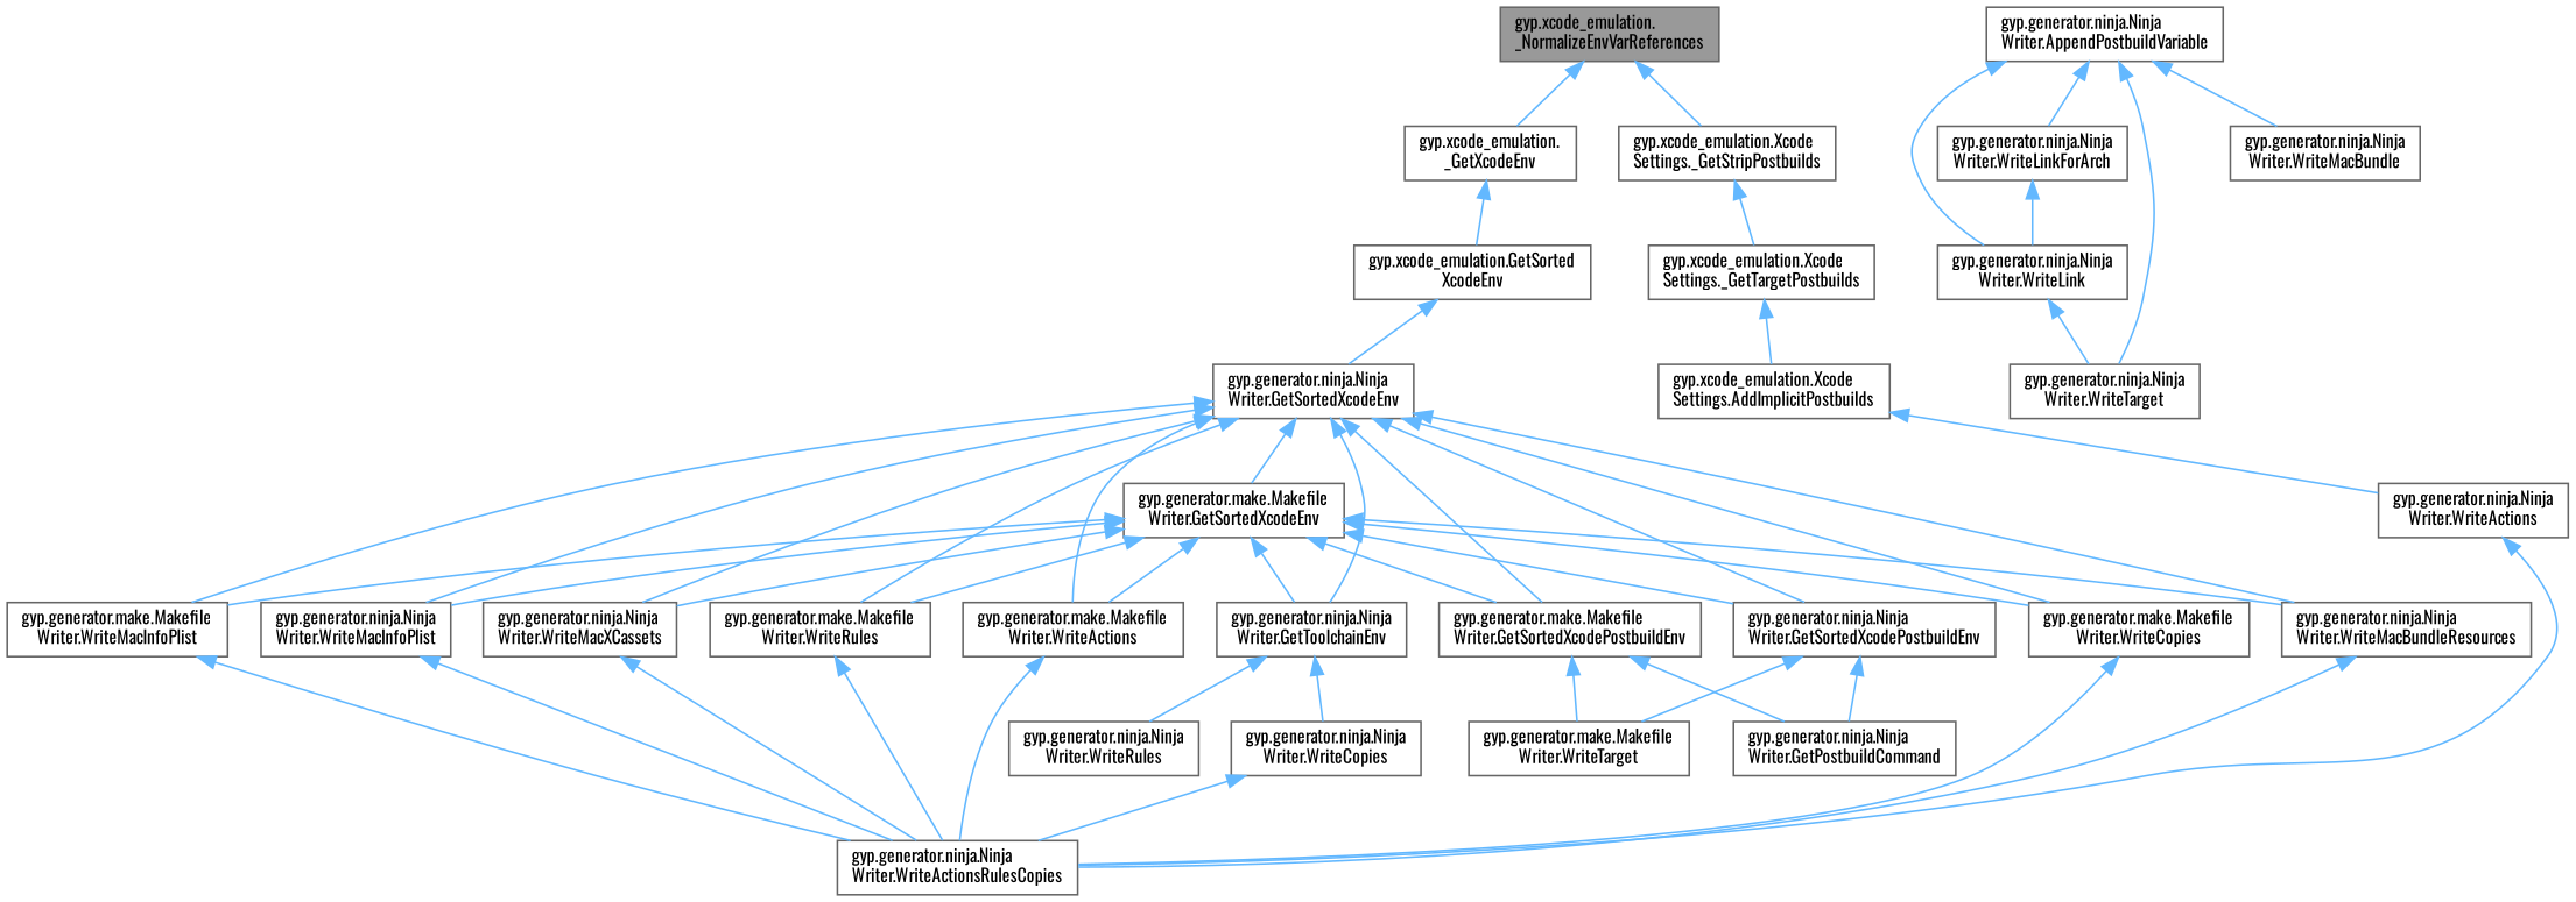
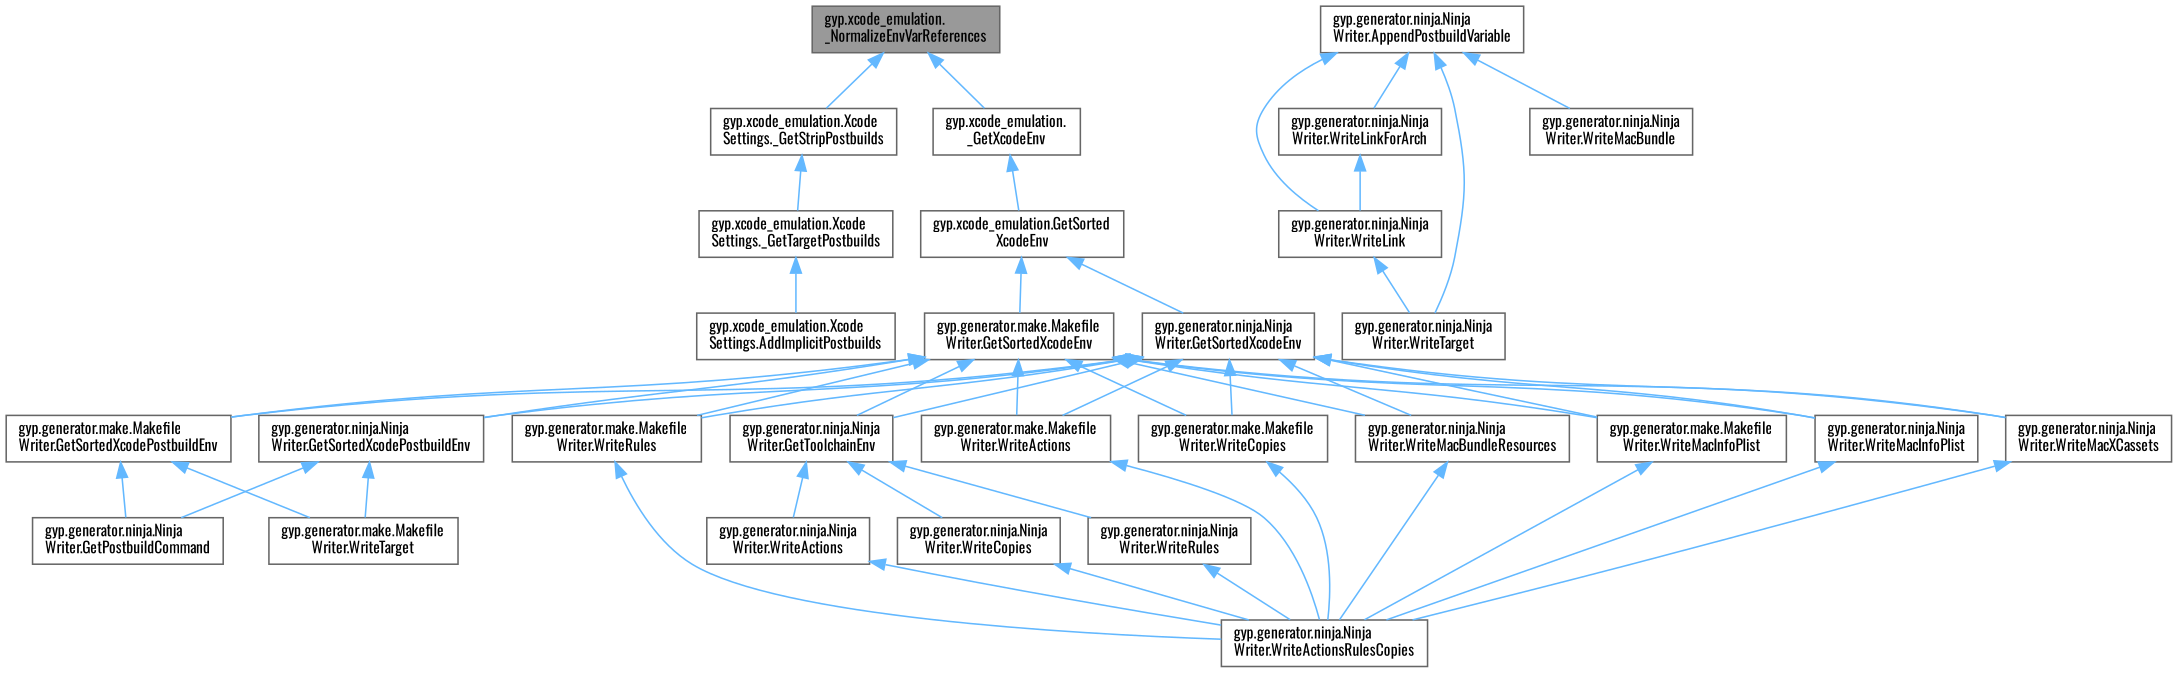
  digraph {
    fontname=Oswald
    rankdir=TB
    node [color=grey40 fillcolor=white fontname=Oswald fontsize=10 shape=box style=filled]
    edge [color=steelblue1 dir=back fontname=Oswald fontsize=10 labelfontname=Helvetica labelfontsize=10 style=solid]
    n1 [color=gray40 fillcolor=grey60 fontcolor=black height=0.2 label="gyp.xcode_emulation.\l_NormalizeEnvVarReferences" width=0.4]
    n2 [height=0.2 label="gyp.xcode_emulation.Xcode\lSettings._GetStripPostbuilds" width=0.4]
    n3 [height=0.2 label="gyp.xcode_emulation.\l_GetXcodeEnv" width=0.4]
    n4 [height=0.2 label="gyp.xcode_emulation.Xcode\lSettings._GetTargetPostbuilds" width=0.4]
    n5 [height=0.2 label="gyp.xcode_emulation.GetSorted\lXcodeEnv" width=0.4]
    n6 [height=0.2 label="gyp.xcode_emulation.Xcode\lSettings.AddImplicitPostbuilds" width=0.4]
    n7 [height=0.2 label="gyp.generator.make.Makefile\lWriter.GetSortedXcodeEnv" width=0.4]
    n8 [height=0.2 label="gyp.generator.ninja.Ninja\lWriter.GetSortedXcodeEnv" width=0.4]
    n9 [height=0.2 label="gyp.generator.make.Makefile\lWriter.GetSortedXcodePostbuildEnv" width=0.4]
    n10 [height=0.2 label="gyp.generator.ninja.Ninja\lWriter.GetSortedXcodePostbuildEnv" width=0.4]
    n11 [height=0.2 label="gyp.generator.ninja.Ninja\lWriter.GetToolchainEnv" width=0.4]
    n12 [height=0.2 label="gyp.generator.make.Makefile\lWriter.WriteActions" width=0.4]
    n13 [height=0.2 label="gyp.generator.make.Makefile\lWriter.WriteCopies" width=0.4]
    n14 [height=0.2 label="gyp.generator.ninja.Ninja\lWriter.WriteMacBundleResources" width=0.4]
    n15 [height=0.2 label="gyp.generator.make.Makefile\lWriter.WriteMacInfoPlist" width=0.4]
    n16 [height=0.2 label="gyp.generator.ninja.Ninja\lWriter.WriteMacInfoPlist" width=0.4]
    n17 [height=0.2 label="gyp.generator.ninja.Ninja\lWriter.WriteMacXCassets" width=0.4]
    n18 [height=0.2 label="gyp.generator.make.Makefile\lWriter.WriteRules" width=0.4]
    n19 [height=0.2 label="gyp.generator.ninja.Ninja\lWriter.GetPostbuildCommand" width=0.4]
    n20 [height=0.2 label="gyp.generator.make.Makefile\lWriter.WriteTarget" width=0.4]
    n21 [height=0.2 label="gyp.generator.ninja.Ninja\lWriter.WriteActions" width=0.4]
    n22 [height=0.2 label="gyp.generator.ninja.Ninja\lWriter.WriteCopies" width=0.4]
    n23 [height=0.2 label="gyp.generator.ninja.Ninja\lWriter.WriteRules" width=0.4]
    n24 [height=0.2 label="gyp.generator.ninja.Ninja\lWriter.WriteActionsRulesCopies" width=0.4]
    n25 [height=0.2 label="gyp.generator.ninja.Ninja\lWriter.AppendPostbuildVariable" width=0.4]
    n26 [height=0.2 label="gyp.generator.ninja.Ninja\lWriter.WriteLink" width=0.4]
    n27 [height=0.2 label="gyp.generator.ninja.Ninja\lWriter.WriteTarget" width=0.4]
    n28 [height=0.2 label="gyp.generator.ninja.Ninja\lWriter.WriteLinkForArch" width=0.4]
    n29 [height=0.2 label="gyp.generator.ninja.Ninja\lWriter.WriteMacBundle" width=0.4]
    n1 -> n2
    n1 -> n3
    n2 -> n4
    n3 -> n5
    n4 -> n6
-   n8 -> n7
+   n5 -> n7
    n5 -> n8
    n7 -> n9
    n7 -> n10
    n7 -> n11
    n7 -> n12
    n7 -> n13
    n7 -> n14
    n7 -> n15
    n7 -> n16
    n7 -> n17
    n7 -> n18
    n8 -> n9
    n8 -> n10
    n8 -> n11
    n8 -> n12
    n8 -> n13
    n8 -> n14
    n8 -> n15
    n8 -> n16
    n8 -> n17
    n8 -> n18
    n9 -> n19
    n9 -> n20
    n10 -> n19
    n10 -> n20
-   n6 -> n21
+   n11 -> n21
    n11 -> n22
    n11 -> n23
    n12 -> n24
    n13 -> n24
    n14 -> n24
    n15 -> n24
    n16 -> n24
    n17 -> n24
    n18 -> n24
    n21 -> n24
    n22 -> n24
+   n23 -> n24
    n25 -> n26
    n25 -> n27
    n25 -> n28
    n25 -> n29
    n26 -> n27
    n28 -> n26
  }
